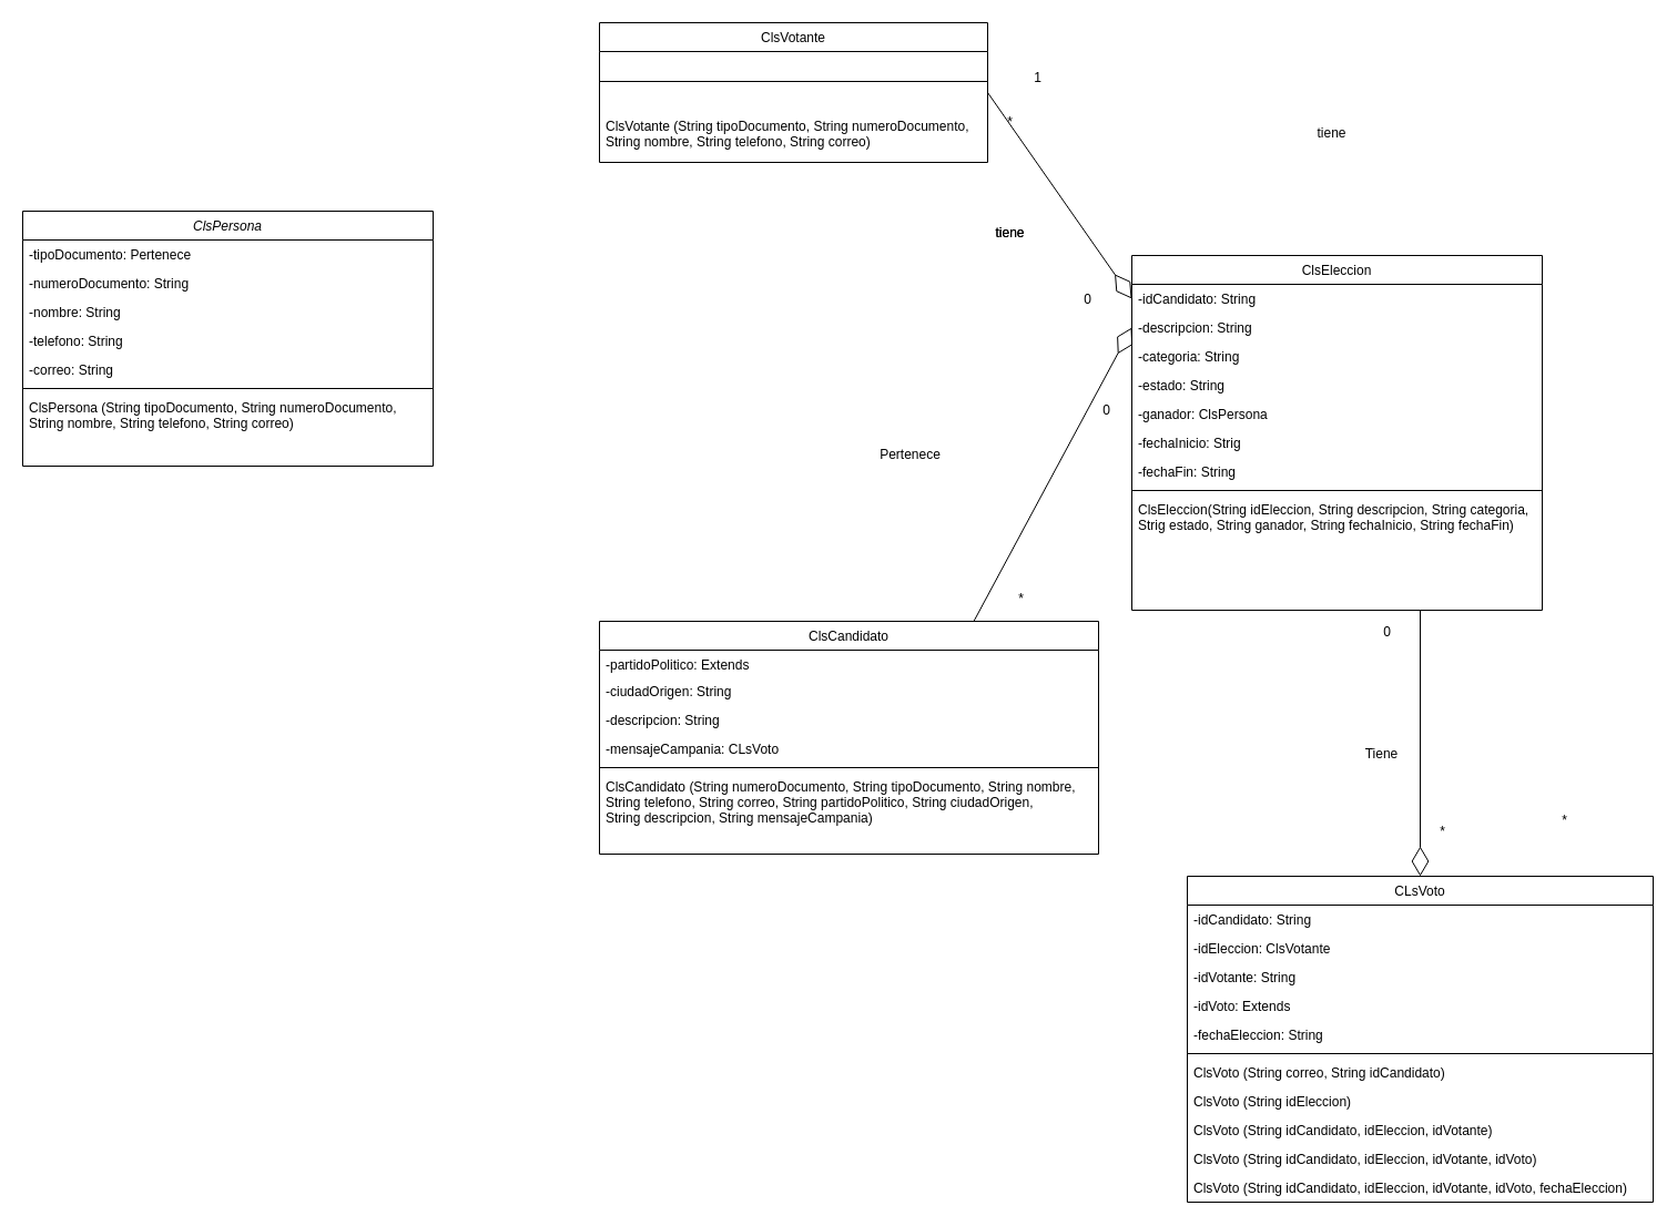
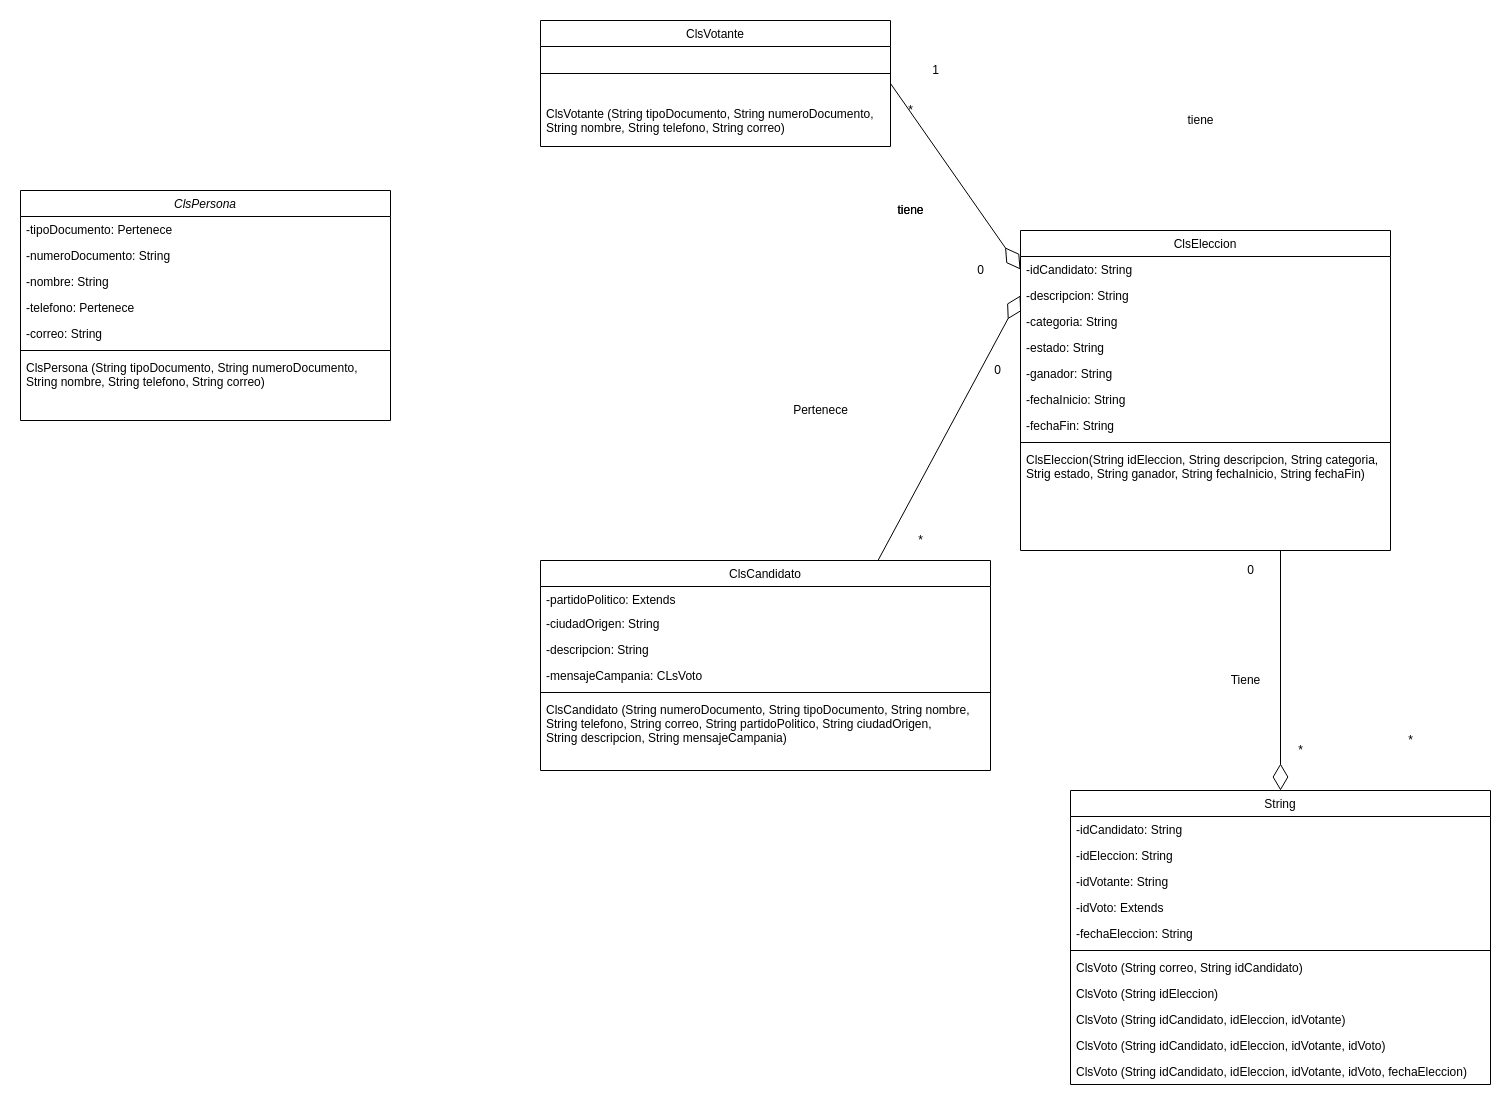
  <mxCell id="0" />
  <mxCell id="1" parent="0" />
  <mxCell id="2" value="ClsPersona" style="swimlane;fontStyle=2;align=center;verticalAlign=top;childLayout=stackLayout;horizontal=1;startSize=26;horizontalStack=0;resizeParent=1;resizeLast=0;collapsible=1;marginBottom=0;rounded=0;shadow=0;strokeWidth=1;" parent="1" vertex="1"><mxGeometry x="20" y="190" width="370" height="230" as="geometry"><mxRectangle x="230" y="140" width="160" height="26" as="alternateBounds" /></mxGeometry></mxCell>
  <mxCell id="3" value="-tipoDocumento: Pertenece" style="text;align=left;verticalAlign=top;spacingLeft=4;spacingRight=4;overflow=hidden;rotatable=0;points=[[0,0.5],[1,0.5]];portConstraint=eastwest;" parent="2" vertex="1"><mxGeometry y="26" width="370" height="26" as="geometry" /></mxCell>
  <mxCell id="4" value="-numeroDocumento: String" style="text;align=left;verticalAlign=top;spacingLeft=4;spacingRight=4;overflow=hidden;rotatable=0;points=[[0,0.5],[1,0.5]];portConstraint=eastwest;rounded=0;shadow=0;html=0;" parent="2" vertex="1"><mxGeometry y="52" width="370" height="26" as="geometry" /></mxCell>
  <mxCell id="5" value="-nombre: String" style="text;align=left;verticalAlign=top;spacingLeft=4;spacingRight=4;overflow=hidden;rotatable=0;points=[[0,0.5],[1,0.5]];portConstraint=eastwest;rounded=0;shadow=0;html=0;" parent="2" vertex="1"><mxGeometry y="78" width="370" height="26" as="geometry" /></mxCell>
- <mxCell id="6" value="-telefono: String" style="text;align=left;verticalAlign=top;spacingLeft=4;spacingRight=4;overflow=hidden;rotatable=0;points=[[0,0.5],[1,0.5]];portConstraint=eastwest;rounded=0;shadow=0;html=0;" parent="2" vertex="1"><mxGeometry y="104" width="370" height="26" as="geometry" /></mxCell>
+ <mxCell id="6" value="-telefono: Pertenece" style="text;align=left;verticalAlign=top;spacingLeft=4;spacingRight=4;overflow=hidden;rotatable=0;points=[[0,0.5],[1,0.5]];portConstraint=eastwest;rounded=0;shadow=0;html=0;" parent="2" vertex="1"><mxGeometry y="104" width="370" height="26" as="geometry" /></mxCell>
  <mxCell id="7" value="-correo: String" style="text;align=left;verticalAlign=top;spacingLeft=4;spacingRight=4;overflow=hidden;rotatable=0;points=[[0,0.5],[1,0.5]];portConstraint=eastwest;rounded=0;shadow=0;html=0;" parent="2" vertex="1"><mxGeometry y="130" width="370" height="26" as="geometry" /></mxCell>
  <mxCell id="8" value="" style="line;html=1;strokeWidth=1;align=left;verticalAlign=middle;spacingTop=-1;spacingLeft=3;spacingRight=3;rotatable=0;labelPosition=right;points=[];portConstraint=eastwest;" parent="2" vertex="1"><mxGeometry y="156" width="370" height="8" as="geometry" /></mxCell>
  <mxCell id="9" value="ClsPersona (String tipoDocumento, String numeroDocumento, &#10;String nombre, String telefono, String correo)" style="text;align=left;verticalAlign=top;spacingLeft=4;spacingRight=4;overflow=hidden;rotatable=0;points=[[0,0.5],[1,0.5]];portConstraint=eastwest;rounded=0;shadow=0;html=0;" vertex="1" parent="2"><mxGeometry y="164" width="370" height="46" as="geometry" /></mxCell>
  <mxCell id="10" value="ClsCandidato" style="swimlane;fontStyle=0;align=center;verticalAlign=top;childLayout=stackLayout;horizontal=1;startSize=26;horizontalStack=0;resizeParent=1;resizeLast=0;collapsible=1;marginBottom=0;rounded=0;shadow=0;strokeWidth=1;" parent="1" vertex="1"><mxGeometry x="540" y="560" width="450" height="210" as="geometry"><mxRectangle x="130" y="380" width="160" height="26" as="alternateBounds" /></mxGeometry></mxCell>
  <mxCell id="11" value="-partidoPolitico: Extends" style="text;align=left;verticalAlign=top;spacingLeft=4;spacingRight=4;overflow=hidden;rotatable=0;points=[[0,0.5],[1,0.5]];portConstraint=eastwest;rounded=0;shadow=0;html=0;" parent="10" vertex="1"><mxGeometry y="26" width="450" height="24" as="geometry" /></mxCell>
  <mxCell id="12" value="-ciudadOrigen: String" style="text;align=left;verticalAlign=top;spacingLeft=4;spacingRight=4;overflow=hidden;rotatable=0;points=[[0,0.5],[1,0.5]];portConstraint=eastwest;rounded=0;shadow=0;html=0;" parent="10" vertex="1"><mxGeometry y="50" width="450" height="26" as="geometry" /></mxCell>
  <mxCell id="13" value="-descripcion: String" style="text;align=left;verticalAlign=top;spacingLeft=4;spacingRight=4;overflow=hidden;rotatable=0;points=[[0,0.5],[1,0.5]];portConstraint=eastwest;rounded=0;shadow=0;html=0;" parent="10" vertex="1"><mxGeometry y="76" width="450" height="26" as="geometry" /></mxCell>
  <mxCell id="14" value="-mensajeCampania: CLsVoto" style="text;align=left;verticalAlign=top;spacingLeft=4;spacingRight=4;overflow=hidden;rotatable=0;points=[[0,0.5],[1,0.5]];portConstraint=eastwest;rounded=0;shadow=0;html=0;" parent="10" vertex="1"><mxGeometry y="102" width="450" height="26" as="geometry" /></mxCell>
  <mxCell id="15" value="" style="line;html=1;strokeWidth=1;align=left;verticalAlign=middle;spacingTop=-1;spacingLeft=3;spacingRight=3;rotatable=0;labelPosition=right;points=[];portConstraint=eastwest;" parent="10" vertex="1"><mxGeometry y="128" width="450" height="8" as="geometry" /></mxCell>
  <mxCell id="16" value="ClsCandidato (String numeroDocumento, String tipoDocumento, String nombre, &#10;String telefono, String correo, String partidoPolitico, String ciudadOrigen, &#10;String descripcion, String mensajeCampania)" style="text;align=left;verticalAlign=top;spacingLeft=4;spacingRight=4;overflow=hidden;rotatable=0;points=[[0,0.5],[1,0.5]];portConstraint=eastwest;rounded=0;shadow=0;html=0;" vertex="1" parent="10"><mxGeometry y="136" width="450" height="64" as="geometry" /></mxCell>
  <mxCell id="17" value="ClsEleccion" style="swimlane;fontStyle=0;align=center;verticalAlign=top;childLayout=stackLayout;horizontal=1;startSize=26;horizontalStack=0;resizeParent=1;resizeLast=0;collapsible=1;marginBottom=0;rounded=0;shadow=0;strokeWidth=1;" parent="1" vertex="1"><mxGeometry x="1020" y="230" width="370" height="320" as="geometry"><mxRectangle x="340" y="380" width="170" height="26" as="alternateBounds" /></mxGeometry></mxCell>
  <mxCell id="18" value="-idCandidato: String" style="text;align=left;verticalAlign=top;spacingLeft=4;spacingRight=4;overflow=hidden;rotatable=0;points=[[0,0.5],[1,0.5]];portConstraint=eastwest;" parent="17" vertex="1"><mxGeometry y="26" width="370" height="26" as="geometry" /></mxCell>
  <mxCell id="19" value="-descripcion: String" style="text;align=left;verticalAlign=top;spacingLeft=4;spacingRight=4;overflow=hidden;rotatable=0;points=[[0,0.5],[1,0.5]];portConstraint=eastwest;" parent="17" vertex="1"><mxGeometry y="52" width="370" height="26" as="geometry" /></mxCell>
  <mxCell id="20" value="-categoria: String" style="text;align=left;verticalAlign=top;spacingLeft=4;spacingRight=4;overflow=hidden;rotatable=0;points=[[0,0.5],[1,0.5]];portConstraint=eastwest;" vertex="1" parent="17"><mxGeometry y="78" width="370" height="26" as="geometry" /></mxCell>
  <mxCell id="21" value="-estado: String" style="text;align=left;verticalAlign=top;spacingLeft=4;spacingRight=4;overflow=hidden;rotatable=0;points=[[0,0.5],[1,0.5]];portConstraint=eastwest;" vertex="1" parent="17"><mxGeometry y="104" width="370" height="26" as="geometry" /></mxCell>
- <mxCell id="22" value="-ganador: ClsPersona" style="text;align=left;verticalAlign=top;spacingLeft=4;spacingRight=4;overflow=hidden;rotatable=0;points=[[0,0.5],[1,0.5]];portConstraint=eastwest;" vertex="1" parent="17"><mxGeometry y="130" width="370" height="26" as="geometry" /></mxCell>
- <mxCell id="23" value="-fechaInicio: Strig" style="text;align=left;verticalAlign=top;spacingLeft=4;spacingRight=4;overflow=hidden;rotatable=0;points=[[0,0.5],[1,0.5]];portConstraint=eastwest;" vertex="1" parent="17"><mxGeometry y="156" width="370" height="26" as="geometry" /></mxCell>
+ <mxCell id="22" value="-ganador: String" style="text;align=left;verticalAlign=top;spacingLeft=4;spacingRight=4;overflow=hidden;rotatable=0;points=[[0,0.5],[1,0.5]];portConstraint=eastwest;" vertex="1" parent="17"><mxGeometry y="130" width="370" height="26" as="geometry" /></mxCell>
+ <mxCell id="23" value="-fechaInicio: String" style="text;align=left;verticalAlign=top;spacingLeft=4;spacingRight=4;overflow=hidden;rotatable=0;points=[[0,0.5],[1,0.5]];portConstraint=eastwest;" vertex="1" parent="17"><mxGeometry y="156" width="370" height="26" as="geometry" /></mxCell>
  <mxCell id="24" value="-fechaFin: String" style="text;align=left;verticalAlign=top;spacingLeft=4;spacingRight=4;overflow=hidden;rotatable=0;points=[[0,0.5],[1,0.5]];portConstraint=eastwest;" vertex="1" parent="17"><mxGeometry y="182" width="370" height="26" as="geometry" /></mxCell>
  <mxCell id="25" value="" style="line;html=1;strokeWidth=1;align=left;verticalAlign=middle;spacingTop=-1;spacingLeft=3;spacingRight=3;rotatable=0;labelPosition=right;points=[];portConstraint=eastwest;" parent="17" vertex="1"><mxGeometry y="208" width="370" height="8" as="geometry" /></mxCell>
  <mxCell id="26" value="ClsEleccion(String idEleccion, String descripcion, String categoria,&#10;Strig estado, String ganador, String fechaInicio, String fechaFin)" style="text;align=left;verticalAlign=top;spacingLeft=4;spacingRight=4;overflow=hidden;rotatable=0;points=[[0,0.5],[1,0.5]];portConstraint=eastwest;" vertex="1" parent="17"><mxGeometry y="216" width="370" height="74" as="geometry" /></mxCell>
  <mxCell id="27" value="ClsVotante" style="swimlane;fontStyle=0;align=center;verticalAlign=top;childLayout=stackLayout;horizontal=1;startSize=26;horizontalStack=0;resizeParent=1;resizeLast=0;collapsible=1;marginBottom=0;rounded=0;shadow=0;strokeWidth=1;" parent="1" vertex="1"><mxGeometry x="540" y="20" width="350" height="126" as="geometry"><mxRectangle x="550" y="140" width="160" height="26" as="alternateBounds" /></mxGeometry></mxCell>
  <mxCell id="28" value="" style="line;html=1;strokeWidth=1;align=left;verticalAlign=middle;spacingTop=-1;spacingLeft=3;spacingRight=3;rotatable=0;labelPosition=right;points=[];portConstraint=eastwest;" parent="27" vertex="1"><mxGeometry y="26" width="350" height="54" as="geometry" /></mxCell>
  <mxCell id="29" value="ClsVotante (String tipoDocumento, String numeroDocumento, &#10;String nombre, String telefono, String correo)" style="text;align=left;verticalAlign=top;spacingLeft=4;spacingRight=4;overflow=hidden;rotatable=0;points=[[0,0.5],[1,0.5]];portConstraint=eastwest;rounded=0;shadow=0;html=0;" vertex="1" parent="27"><mxGeometry y="80" width="350" height="46" as="geometry" /></mxCell>
  <mxCell id="30" value="" style="endArrow=diamondThin;endFill=0;endSize=24;html=1;rounded=0;exitX=1;exitY=0.5;exitDx=0;exitDy=0;entryX=0;entryY=0.5;entryDx=0;entryDy=0;" parent="1" source="27" target="18" edge="1"><mxGeometry width="160" relative="1" as="geometry"><mxPoint x="640" y="340" as="sourcePoint" /><mxPoint x="990" y="306" as="targetPoint" /></mxGeometry></mxCell>
  <mxCell id="31" value="" style="endArrow=diamondThin;endFill=0;endSize=24;html=1;rounded=0;exitX=0.75;exitY=0;exitDx=0;exitDy=0;entryX=0;entryY=0.5;entryDx=0;entryDy=0;" parent="1" source="10" target="19" edge="1"><mxGeometry width="160" relative="1" as="geometry"><mxPoint x="820" y="195" as="sourcePoint" /><mxPoint x="990" y="320" as="targetPoint" /></mxGeometry></mxCell>
  <mxCell id="32" value="tiene" style="text;html=1;align=center;verticalAlign=middle;resizable=0;points=[];autosize=1;strokeColor=none;fillColor=none;" parent="1" vertex="1"><mxGeometry x="890" y="200" width="40" height="20" as="geometry" /></mxCell>
  <mxCell id="33" value="0&lt;br&gt;" style="text;html=1;align=center;verticalAlign=middle;resizable=0;points=[];autosize=1;strokeColor=none;fillColor=none;" parent="1" vertex="1"><mxGeometry x="970" y="260" width="20" height="20" as="geometry" /></mxCell>
  <mxCell id="34" value="1" style="text;html=1;align=center;verticalAlign=middle;resizable=0;points=[];autosize=1;strokeColor=none;fillColor=none;" parent="1" vertex="1"><mxGeometry x="925" y="60" width="20" height="20" as="geometry" /></mxCell>
  <mxCell id="35" value="*" style="text;html=1;align=center;verticalAlign=middle;resizable=0;points=[];autosize=1;strokeColor=none;fillColor=none;" parent="1" vertex="1"><mxGeometry x="900" y="100" width="20" height="20" as="geometry" /></mxCell>
  <mxCell id="36" value="tiene" style="text;html=1;align=center;verticalAlign=middle;resizable=0;points=[];autosize=1;strokeColor=none;fillColor=none;" parent="1" vertex="1"><mxGeometry x="890" y="200" width="40" height="20" as="geometry" /></mxCell>
  <mxCell id="37" value="0&lt;br&gt;" style="text;html=1;align=center;verticalAlign=middle;resizable=0;points=[];autosize=1;strokeColor=none;fillColor=none;" parent="1" vertex="1"><mxGeometry x="987" y="360" width="20" height="20" as="geometry" /></mxCell>
  <mxCell id="38" value="*" style="text;html=1;align=center;verticalAlign=middle;resizable=0;points=[];autosize=1;strokeColor=none;fillColor=none;" parent="1" vertex="1"><mxGeometry x="1290" y="740" width="20" height="20" as="geometry" /></mxCell>
  <mxCell id="39" value="Pertenece" style="text;html=1;align=center;verticalAlign=middle;resizable=0;points=[];autosize=1;strokeColor=none;fillColor=none;" parent="1" vertex="1"><mxGeometry x="785" y="400" width="70" height="20" as="geometry" /></mxCell>
- <mxCell id="40" value="CLsVoto" style="swimlane;fontStyle=0;align=center;verticalAlign=top;childLayout=stackLayout;horizontal=1;startSize=26;horizontalStack=0;resizeParent=1;resizeLast=0;collapsible=1;marginBottom=0;rounded=0;shadow=0;strokeWidth=1;" parent="1" vertex="1"><mxGeometry x="1070" y="790" width="420" height="294" as="geometry"><mxRectangle x="340" y="380" width="170" height="26" as="alternateBounds" /></mxGeometry></mxCell>
+ <mxCell id="40" value="String" style="swimlane;fontStyle=0;align=center;verticalAlign=top;childLayout=stackLayout;horizontal=1;startSize=26;horizontalStack=0;resizeParent=1;resizeLast=0;collapsible=1;marginBottom=0;rounded=0;shadow=0;strokeWidth=1;" parent="1" vertex="1"><mxGeometry x="1070" y="790" width="420" height="294" as="geometry"><mxRectangle x="340" y="380" width="170" height="26" as="alternateBounds" /></mxGeometry></mxCell>
  <mxCell id="41" value="-idCandidato: String" style="text;align=left;verticalAlign=top;spacingLeft=4;spacingRight=4;overflow=hidden;rotatable=0;points=[[0,0.5],[1,0.5]];portConstraint=eastwest;" parent="40" vertex="1"><mxGeometry y="26" width="420" height="26" as="geometry" /></mxCell>
- <mxCell id="42" value="-idEleccion: ClsVotante" style="text;align=left;verticalAlign=top;spacingLeft=4;spacingRight=4;overflow=hidden;rotatable=0;points=[[0,0.5],[1,0.5]];portConstraint=eastwest;" parent="40" vertex="1"><mxGeometry y="52" width="420" height="26" as="geometry" /></mxCell>
+ <mxCell id="42" value="-idEleccion: String" style="text;align=left;verticalAlign=top;spacingLeft=4;spacingRight=4;overflow=hidden;rotatable=0;points=[[0,0.5],[1,0.5]];portConstraint=eastwest;" parent="40" vertex="1"><mxGeometry y="52" width="420" height="26" as="geometry" /></mxCell>
  <mxCell id="43" value="-idVotante: String" style="text;align=left;verticalAlign=top;spacingLeft=4;spacingRight=4;overflow=hidden;rotatable=0;points=[[0,0.5],[1,0.5]];portConstraint=eastwest;" vertex="1" parent="40"><mxGeometry y="78" width="420" height="26" as="geometry" /></mxCell>
  <mxCell id="44" value="-idVoto: Extends" style="text;align=left;verticalAlign=top;spacingLeft=4;spacingRight=4;overflow=hidden;rotatable=0;points=[[0,0.5],[1,0.5]];portConstraint=eastwest;" vertex="1" parent="40"><mxGeometry y="104" width="420" height="26" as="geometry" /></mxCell>
  <mxCell id="45" value="-fechaEleccion: String" style="text;align=left;verticalAlign=top;spacingLeft=4;spacingRight=4;overflow=hidden;rotatable=0;points=[[0,0.5],[1,0.5]];portConstraint=eastwest;" vertex="1" parent="40"><mxGeometry y="130" width="420" height="26" as="geometry" /></mxCell>
  <mxCell id="46" value="" style="line;html=1;strokeWidth=1;align=left;verticalAlign=middle;spacingTop=-1;spacingLeft=3;spacingRight=3;rotatable=0;labelPosition=right;points=[];portConstraint=eastwest;" parent="40" vertex="1"><mxGeometry y="156" width="420" height="8" as="geometry" /></mxCell>
  <mxCell id="47" value="ClsVoto (String correo, String idCandidato)" style="text;align=left;verticalAlign=top;spacingLeft=4;spacingRight=4;overflow=hidden;rotatable=0;points=[[0,0.5],[1,0.5]];portConstraint=eastwest;" vertex="1" parent="40"><mxGeometry y="164" width="420" height="26" as="geometry" /></mxCell>
  <mxCell id="48" value="ClsVoto (String idEleccion)" style="text;align=left;verticalAlign=top;spacingLeft=4;spacingRight=4;overflow=hidden;rotatable=0;points=[[0,0.5],[1,0.5]];portConstraint=eastwest;" vertex="1" parent="40"><mxGeometry y="190" width="420" height="26" as="geometry" /></mxCell>
  <mxCell id="49" value="ClsVoto (String idCandidato, idEleccion, idVotante)" style="text;align=left;verticalAlign=top;spacingLeft=4;spacingRight=4;overflow=hidden;rotatable=0;points=[[0,0.5],[1,0.5]];portConstraint=eastwest;" vertex="1" parent="40"><mxGeometry y="216" width="420" height="26" as="geometry" /></mxCell>
  <mxCell id="50" value="ClsVoto (String idCandidato, idEleccion, idVotante, idVoto)" style="text;align=left;verticalAlign=top;spacingLeft=4;spacingRight=4;overflow=hidden;rotatable=0;points=[[0,0.5],[1,0.5]];portConstraint=eastwest;" vertex="1" parent="40"><mxGeometry y="242" width="420" height="26" as="geometry" /></mxCell>
  <mxCell id="51" value="ClsVoto (String idCandidato, idEleccion, idVotante, idVoto, fechaEleccion)" style="text;align=left;verticalAlign=top;spacingLeft=4;spacingRight=4;overflow=hidden;rotatable=0;points=[[0,0.5],[1,0.5]];portConstraint=eastwest;" vertex="1" parent="40"><mxGeometry y="268" width="420" height="26" as="geometry" /></mxCell>
  <mxCell id="52" value="" style="endArrow=diamondThin;endFill=0;endSize=24;html=1;rounded=0;entryX=0.5;entryY=0;entryDx=0;entryDy=0;" edge="1" parent="1" target="40"><mxGeometry width="160" relative="1" as="geometry"><mxPoint x="1280" y="550" as="sourcePoint" /><mxPoint x="1010" y="335" as="targetPoint" /></mxGeometry></mxCell>
  <mxCell id="53" value="Tiene" style="text;html=1;align=center;verticalAlign=middle;resizable=0;points=[];autosize=1;strokeColor=none;fillColor=none;" vertex="1" parent="1"><mxGeometry x="1220" y="670" width="50" height="20" as="geometry" /></mxCell>
  <mxCell id="54" value="0&lt;br&gt;" style="text;html=1;align=center;verticalAlign=middle;resizable=0;points=[];autosize=1;strokeColor=none;fillColor=none;" vertex="1" parent="1"><mxGeometry x="1240" y="560" width="20" height="20" as="geometry" /></mxCell>
  <mxCell id="55" value="*" style="text;html=1;align=center;verticalAlign=middle;resizable=0;points=[];autosize=1;strokeColor=none;fillColor=none;" vertex="1" parent="1"><mxGeometry x="910" y="530" width="20" height="20" as="geometry" /></mxCell>
  <mxCell id="56" value="tiene" style="text;html=1;align=center;verticalAlign=middle;resizable=0;points=[];autosize=1;strokeColor=none;fillColor=none;" vertex="1" parent="1"><mxGeometry x="1180" y="110" width="40" height="20" as="geometry" /></mxCell>
  <mxCell id="57" value="*" style="text;html=1;align=center;verticalAlign=middle;resizable=0;points=[];autosize=1;strokeColor=none;fillColor=none;" vertex="1" parent="1"><mxGeometry x="1400" y="730" width="20" height="20" as="geometry" /></mxCell>
